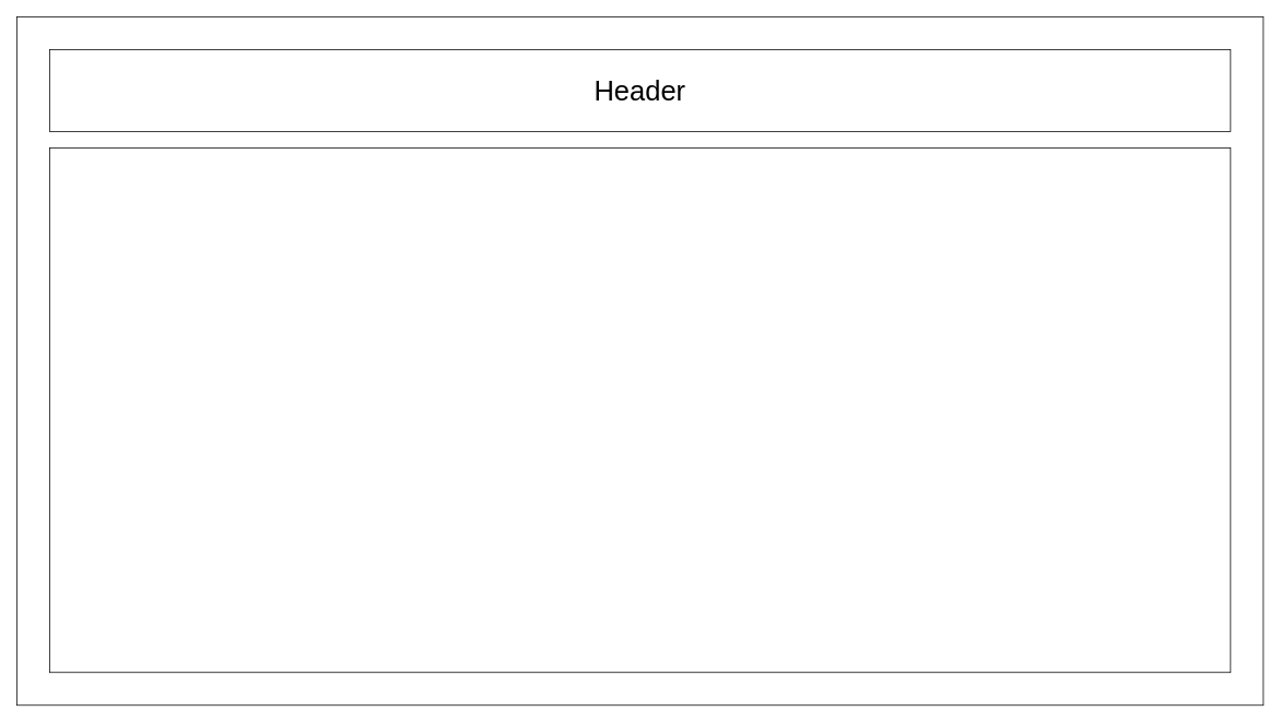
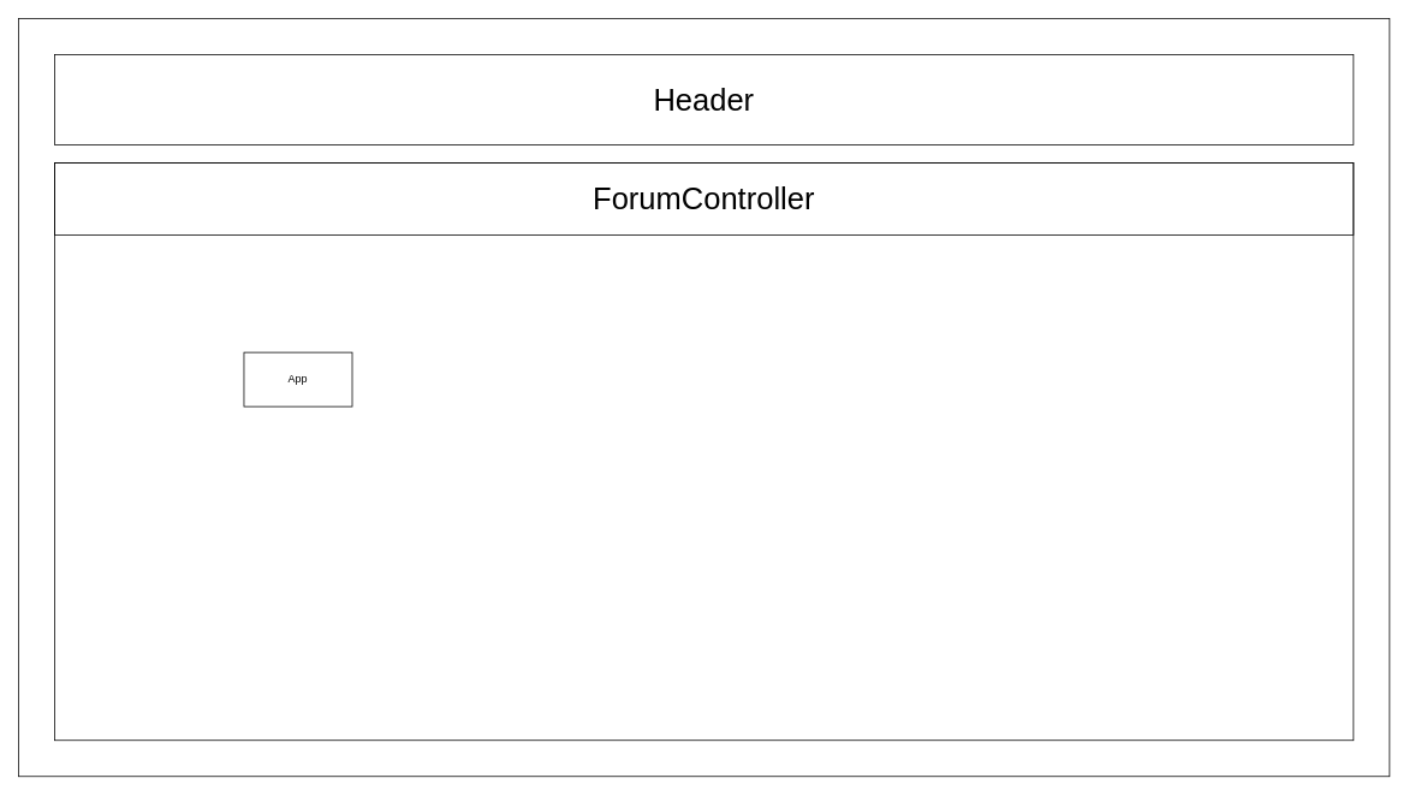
  <mxCell id="0" />
  <mxCell id="1" parent="0" />
  <mxCell id="2" value="" style="whiteSpace=wrap;html=1;fillColor=none;" vertex="1" parent="1"><mxGeometry x="20" y="20" width="1520" height="840" as="geometry" /></mxCell>
+ <mxCell id="3" value="App" style="rounded=0;whiteSpace=wrap;html=1;" vertex="1" parent="1"><mxGeometry x="270" y="390" width="120" height="60" as="geometry" /></mxCell>
  <mxCell id="4" value="&lt;font style=&quot;font-size: 34px;&quot;&gt;Header&lt;/font&gt;" style="whiteSpace=wrap;html=1;fillColor=none;" vertex="1" parent="1"><mxGeometry x="60" y="60" width="1440" height="100" as="geometry" /></mxCell>
+ <mxCell id="5" value="&lt;font style=&quot;font-size: 34px;&quot;&gt;ForumController&lt;br&gt;&lt;/font&gt;" style="whiteSpace=wrap;html=1;fillColor=none;" vertex="1" parent="1"><mxGeometry x="60" y="180" width="1440" height="80" as="geometry" /></mxCell>
  <mxCell id="6" value="&lt;font style=&quot;font-size: 34px;&quot;&gt;&lt;br&gt;&lt;/font&gt;" style="whiteSpace=wrap;html=1;fillColor=none;" vertex="1" parent="1"><mxGeometry x="60" y="180" width="1440" height="640" as="geometry" /></mxCell>
